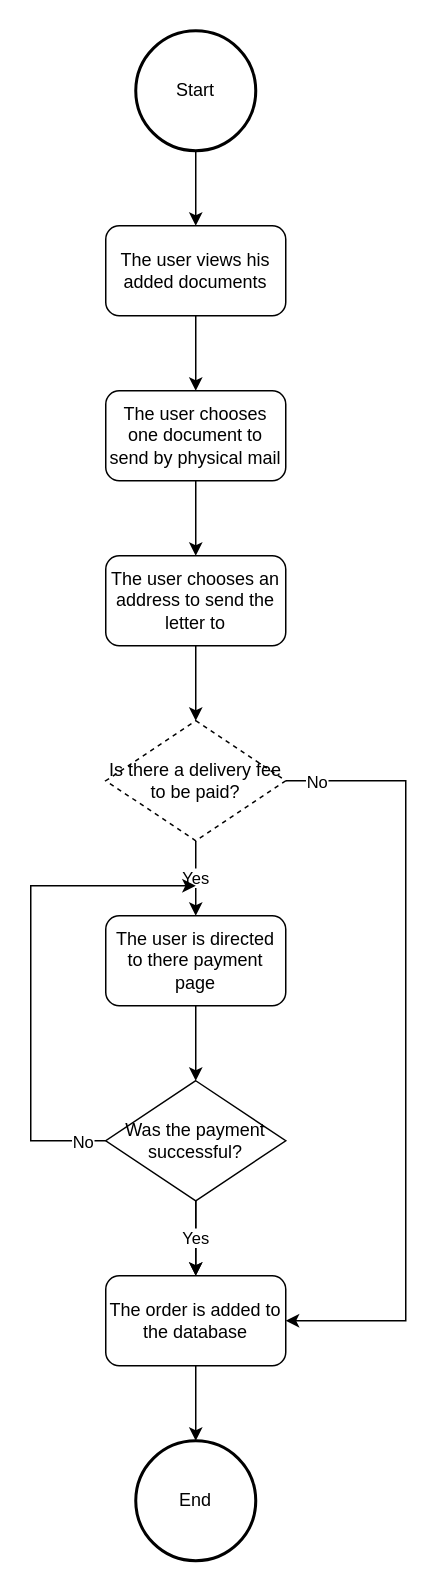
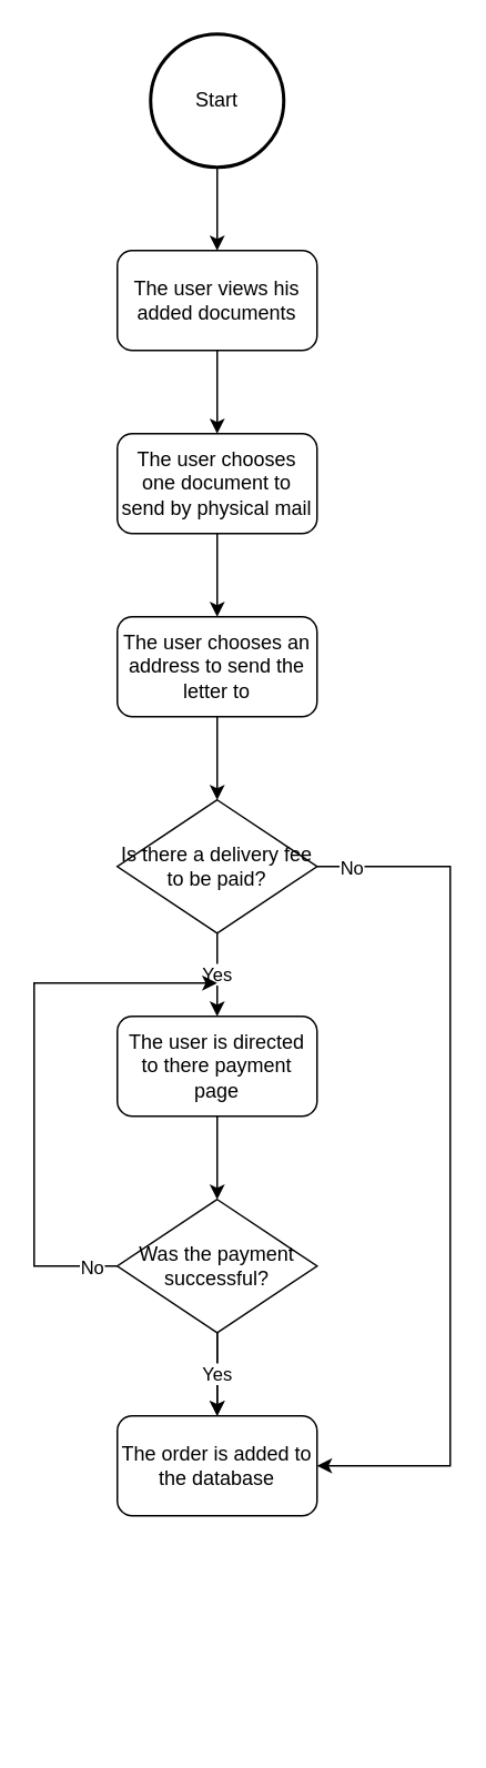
  <mxCell id="0" />
  <mxCell id="1" parent="0" />
- <mxCell id="2" value="&lt;div&gt;End&lt;/div&gt;" style="ellipse;whiteSpace=wrap;html=1;aspect=fixed;strokeWidth=2;" vertex="1" parent="1"><mxGeometry x="90" y="960" width="80" height="80" as="geometry" /></mxCell>
  <mxCell id="3" style="edgeStyle=orthogonalEdgeStyle;rounded=0;orthogonalLoop=1;jettySize=auto;html=1;" edge="1" parent="1" source="4" target="6"><mxGeometry relative="1" as="geometry" /></mxCell>
  <mxCell id="4" value="Start" style="ellipse;whiteSpace=wrap;html=1;aspect=fixed;strokeWidth=2;" vertex="1" parent="1"><mxGeometry x="90" y="20" width="80" height="80" as="geometry" /></mxCell>
  <mxCell id="5" style="edgeStyle=orthogonalEdgeStyle;rounded=0;orthogonalLoop=1;jettySize=auto;html=1;" edge="1" parent="1" source="6" target="8"><mxGeometry relative="1" as="geometry" /></mxCell>
  <mxCell id="6" value="The user views his added documents" style="rounded=1;whiteSpace=wrap;html=1;" vertex="1" parent="1"><mxGeometry x="70" y="150" width="120" height="60" as="geometry" /></mxCell>
  <mxCell id="7" style="edgeStyle=orthogonalEdgeStyle;rounded=0;orthogonalLoop=1;jettySize=auto;html=1;" edge="1" parent="1" source="8" target="10"><mxGeometry relative="1" as="geometry" /></mxCell>
  <mxCell id="8" value="The user chooses one document to send by physical mail" style="rounded=1;whiteSpace=wrap;html=1;" vertex="1" parent="1"><mxGeometry x="70" y="260" width="120" height="60" as="geometry" /></mxCell>
  <mxCell id="9" style="edgeStyle=orthogonalEdgeStyle;rounded=0;orthogonalLoop=1;jettySize=auto;html=1;" edge="1" parent="1" source="10" target="14"><mxGeometry relative="1" as="geometry"><mxPoint x="130" y="480" as="targetPoint" /></mxGeometry></mxCell>
  <mxCell id="10" value="The user chooses an address to send the letter to" style="rounded=1;whiteSpace=wrap;html=1;" vertex="1" parent="1"><mxGeometry x="70" y="370" width="120" height="60" as="geometry" /></mxCell>
  <mxCell id="11" style="edgeStyle=orthogonalEdgeStyle;rounded=0;orthogonalLoop=1;jettySize=auto;html=1;entryX=1;entryY=0.5;entryDx=0;entryDy=0;" edge="1" parent="1" source="14" target="16"><mxGeometry relative="1" as="geometry"><Array as="points"><mxPoint x="270" y="520" /><mxPoint x="270" y="880" /></Array></mxGeometry></mxCell>
  <mxCell id="12" value="No" style="edgeLabel;html=1;align=center;verticalAlign=middle;resizable=0;points=[];" vertex="1" connectable="0" parent="11"><mxGeometry x="-0.892" y="1" relative="1" as="geometry"><mxPoint x="-8" y="1" as="offset" /></mxGeometry></mxCell>
  <mxCell id="13" value="Yes" style="edgeStyle=orthogonalEdgeStyle;rounded=0;orthogonalLoop=1;jettySize=auto;html=1;" edge="1" parent="1" source="14" target="18"><mxGeometry relative="1" as="geometry" /></mxCell>
- <mxCell id="14" value="Is there a delivery fee to be paid?" style="rhombus;whiteSpace=wrap;html=1;dashed=1;" vertex="1" parent="1"><mxGeometry x="70" y="480" width="120" height="80" as="geometry" /></mxCell>
- <mxCell id="15" style="edgeStyle=orthogonalEdgeStyle;rounded=0;orthogonalLoop=1;jettySize=auto;html=1;" edge="1" parent="1" source="16" target="2"><mxGeometry relative="1" as="geometry" /></mxCell>
+ <mxCell id="14" value="Is there a delivery fee to be paid?" style="rhombus;whiteSpace=wrap;html=1;" vertex="1" parent="1"><mxGeometry x="70" y="480" width="120" height="80" as="geometry" /></mxCell>
  <mxCell id="16" value="The order is added to the database" style="rounded=1;whiteSpace=wrap;html=1;" vertex="1" parent="1"><mxGeometry x="70" y="850" width="120" height="60" as="geometry" /></mxCell>
  <mxCell id="17" style="edgeStyle=orthogonalEdgeStyle;rounded=0;orthogonalLoop=1;jettySize=auto;html=1;" edge="1" parent="1" source="18" target="23"><mxGeometry relative="1" as="geometry" /></mxCell>
  <mxCell id="18" value="The user is directed to there payment page" style="rounded=1;whiteSpace=wrap;html=1;" vertex="1" parent="1"><mxGeometry x="70" y="610" width="120" height="60" as="geometry" /></mxCell>
  <mxCell id="19" style="edgeStyle=orthogonalEdgeStyle;rounded=0;orthogonalLoop=1;jettySize=auto;html=1;" edge="1" parent="1" source="23" target="16"><mxGeometry relative="1" as="geometry" /></mxCell>
  <mxCell id="20" style="edgeStyle=orthogonalEdgeStyle;rounded=0;orthogonalLoop=1;jettySize=auto;html=1;" edge="1" parent="1" source="23"><mxGeometry relative="1" as="geometry"><mxPoint x="130" y="590" as="targetPoint" /><Array as="points"><mxPoint x="20" y="760" /><mxPoint x="20" y="590" /><mxPoint x="130" y="590" /></Array></mxGeometry></mxCell>
  <mxCell id="21" value="No" style="edgeLabel;html=1;align=center;verticalAlign=middle;resizable=0;points=[];" vertex="1" connectable="0" parent="20"><mxGeometry x="-0.903" relative="1" as="geometry"><mxPoint as="offset" /></mxGeometry></mxCell>
  <mxCell id="22" value="Yes" style="edgeStyle=orthogonalEdgeStyle;rounded=0;orthogonalLoop=1;jettySize=auto;html=1;" edge="1" parent="1" source="23" target="16"><mxGeometry relative="1" as="geometry" /></mxCell>
  <mxCell id="23" value="Was the payment successful?" style="rhombus;whiteSpace=wrap;html=1;" vertex="1" parent="1"><mxGeometry x="70" y="720" width="120" height="80" as="geometry" /></mxCell>
